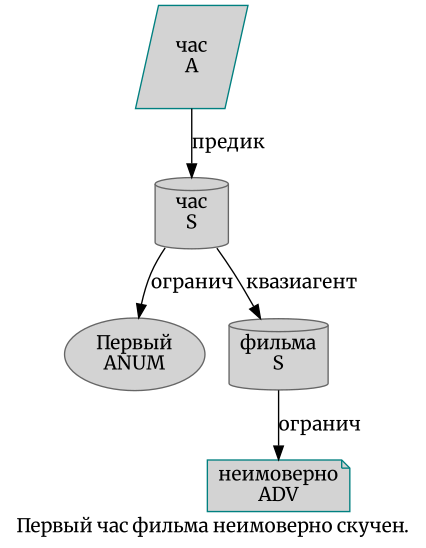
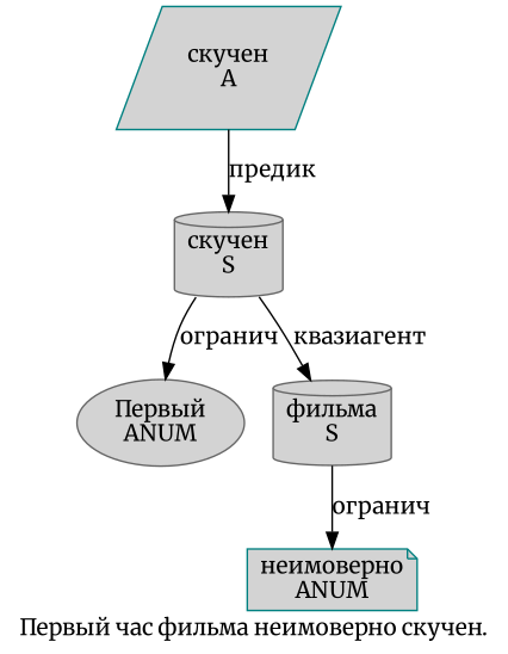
  digraph {
    fontname=Merriweather
    label="Первый час фильма неимоверно скучен."
    node [color=gray40 fillcolor=lightgray fontname=Merriweather penwidth=1 shape=cylinder style=filled]
    edge [fontname=Merriweather]
    n1 [label="Первый\nANUM" shape=ellipse]
-   n2 [label="час\nS"]
+   n2 [label="скучен\nS"]
    n3 [label="фильма\nS"]
-   n4 [color=teal label="неимоверно\nADV" shape=note]
-   n5 [color=teal label="час\nA" shape=parallelogram]
+   n4 [color=teal label="неимоверно\nANUM" shape=note]
+   n5 [color=teal label="скучен\nA" shape=parallelogram]
    n2 -> n1 [label="огранич"]
    n2 -> n3 [label="квазиагент"]
    n3 -> n4 [label="огранич"]
    n5 -> n2 [label="предик"]
  }
